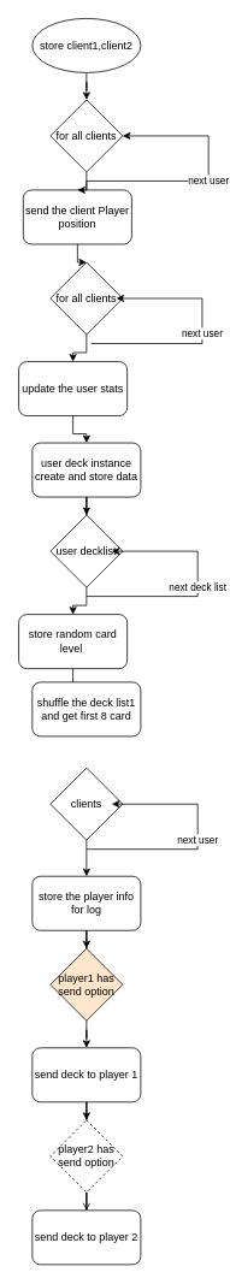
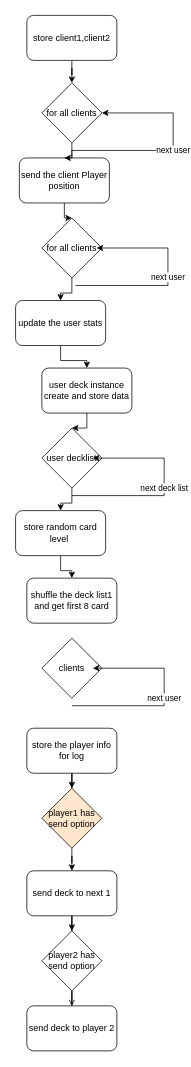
  <mxCell id="0" />
  <mxCell id="1" parent="0" />
  <mxCell id="2" value="" style="edgeStyle=orthogonalEdgeStyle;rounded=0;orthogonalLoop=1;jettySize=auto;html=1;" edge="1" parent="1" source="3" target="8"><mxGeometry relative="1" as="geometry" /></mxCell>
- <mxCell id="3" value="store client1,client2" style="ellipse;whiteSpace=wrap;html=1;" vertex="1" parent="1"><mxGeometry x="35" y="20" width="120" height="60" as="geometry" /></mxCell>
+ <mxCell id="3" value="store client1,client2" style="rounded=1;whiteSpace=wrap;html=1;" vertex="1" parent="1"><mxGeometry x="35" y="20" width="120" height="60" as="geometry" /></mxCell>
  <mxCell id="4" value="" style="edgeStyle=orthogonalEdgeStyle;rounded=0;orthogonalLoop=1;jettySize=auto;html=1;" edge="1" parent="1" source="6" target="12"><mxGeometry relative="1" as="geometry" /></mxCell>
  <mxCell id="5" value="next user" style="edgeStyle=orthogonalEdgeStyle;rounded=0;orthogonalLoop=1;jettySize=auto;html=1;entryX=1;entryY=0.5;entryDx=0;entryDy=0;" edge="1" parent="1" source="6" target="8"><mxGeometry relative="1" as="geometry"><mxPoint x="360" y="200" as="targetPoint" /><Array as="points"><mxPoint x="95" y="200" /><mxPoint x="230" y="200" /><mxPoint x="230" y="150" /></Array></mxGeometry></mxCell>
  <mxCell id="6" value="send the client Player position" style="rounded=1;whiteSpace=wrap;html=1;" vertex="1" parent="1"><mxGeometry x="25" y="210" width="120" height="60" as="geometry" /></mxCell>
  <mxCell id="7" value="" style="edgeStyle=orthogonalEdgeStyle;rounded=0;orthogonalLoop=1;jettySize=auto;html=1;" edge="1" parent="1" source="8" target="6"><mxGeometry relative="1" as="geometry" /></mxCell>
  <mxCell id="8" value="for all clients" style="rhombus;whiteSpace=wrap;html=1;" vertex="1" parent="1"><mxGeometry x="55" y="110" width="80" height="80" as="geometry" /></mxCell>
  <mxCell id="9" value="" style="edgeStyle=orthogonalEdgeStyle;rounded=0;orthogonalLoop=1;jettySize=auto;html=1;" edge="1" parent="1" source="10" target="15"><mxGeometry relative="1" as="geometry" /></mxCell>
  <mxCell id="10" value="update the user stats" style="rounded=1;whiteSpace=wrap;html=1;" vertex="1" parent="1"><mxGeometry x="20" y="400" width="120" height="60" as="geometry" /></mxCell>
  <mxCell id="11" value="" style="edgeStyle=orthogonalEdgeStyle;rounded=0;orthogonalLoop=1;jettySize=auto;html=1;" edge="1" parent="1" source="12" target="10"><mxGeometry relative="1" as="geometry" /></mxCell>
  <mxCell id="12" value="for all clients" style="rhombus;whiteSpace=wrap;html=1;" vertex="1" parent="1"><mxGeometry x="55" y="290" width="80" height="80" as="geometry" /></mxCell>
  <mxCell id="13" value="next user" style="edgeStyle=orthogonalEdgeStyle;rounded=0;orthogonalLoop=1;jettySize=auto;html=1;entryX=1;entryY=0.5;entryDx=0;entryDy=0;" edge="1" parent="1"><mxGeometry relative="1" as="geometry"><mxPoint x="100" y="380" as="sourcePoint" /><mxPoint x="128" y="330" as="targetPoint" /><Array as="points"><mxPoint x="223" y="380" /><mxPoint x="223" y="330" /></Array></mxGeometry></mxCell>
  <mxCell id="14" value="" style="edgeStyle=orthogonalEdgeStyle;rounded=0;orthogonalLoop=1;jettySize=auto;html=1;" edge="1" parent="1" source="15" target="19"><mxGeometry relative="1" as="geometry" /></mxCell>
- <mxCell id="15" value="user deck instance create and store data" style="rounded=1;whiteSpace=wrap;html=1;" vertex="1" parent="1"><mxGeometry x="35" y="490" width="120" height="60" as="geometry" /></mxCell>
+ <mxCell id="15" value="user deck instance create and store data" style="rounded=1;whiteSpace=wrap;html=1;" vertex="1" parent="1"><mxGeometry x="55" y="490" width="120" height="60" as="geometry" /></mxCell>
  <mxCell id="16" value="" style="edgeStyle=orthogonalEdgeStyle;rounded=0;orthogonalLoop=1;jettySize=auto;html=1;" edge="1" parent="1" source="17" target="21"><mxGeometry relative="1" as="geometry" /></mxCell>
  <mxCell id="17" value="store random card level&amp;nbsp;" style="rounded=1;whiteSpace=wrap;html=1;" vertex="1" parent="1"><mxGeometry x="20" y="680" width="120" height="60" as="geometry" /></mxCell>
  <mxCell id="18" value="" style="edgeStyle=orthogonalEdgeStyle;rounded=0;orthogonalLoop=1;jettySize=auto;html=1;" edge="1" parent="1" source="19" target="17"><mxGeometry relative="1" as="geometry" /></mxCell>
  <mxCell id="19" value="user decklist" style="rhombus;whiteSpace=wrap;html=1;" vertex="1" parent="1"><mxGeometry x="55" y="570" width="80" height="80" as="geometry" /></mxCell>
  <mxCell id="20" value="next deck list" style="edgeStyle=orthogonalEdgeStyle;rounded=0;orthogonalLoop=1;jettySize=auto;html=1;entryX=1;entryY=0.5;entryDx=0;entryDy=0;" edge="1" parent="1"><mxGeometry x="-0.007" relative="1" as="geometry"><mxPoint x="95" y="660" as="sourcePoint" /><mxPoint x="123" y="610" as="targetPoint" /><Array as="points"><mxPoint x="95" y="660" /><mxPoint x="218" y="660" /><mxPoint x="218" y="610" /></Array><mxPoint as="offset" /></mxGeometry></mxCell>
- <mxCell id="21" value="shuffle the deck list1 and get first 8 card" style="rounded=1;whiteSpace=wrap;html=1;" vertex="1" parent="1"><mxGeometry x="35" y="755" width="120" height="60" as="geometry" /></mxCell>
+ <mxCell id="21" value="shuffle the deck list1 and get first 8 card" style="rounded=1;whiteSpace=wrap;html=1;" vertex="1" parent="1"><mxGeometry x="35" y="770" width="120" height="60" as="geometry" /></mxCell>
  <mxCell id="22" value="" style="edgeStyle=orthogonalEdgeStyle;rounded=0;orthogonalLoop=1;jettySize=auto;html=1;" edge="1" parent="1" source="23" target="28"><mxGeometry relative="1" as="geometry" /></mxCell>
  <mxCell id="23" value="store the player info for log" style="rounded=1;whiteSpace=wrap;html=1;" vertex="1" parent="1"><mxGeometry x="35" y="970" width="120" height="60" as="geometry" /></mxCell>
- <mxCell id="24" value="" style="edgeStyle=orthogonalEdgeStyle;rounded=0;orthogonalLoop=1;jettySize=auto;html=1;" edge="1" parent="1" source="25" target="23"><mxGeometry relative="1" as="geometry" /></mxCell>
  <mxCell id="25" value="clients" style="rhombus;whiteSpace=wrap;html=1;" vertex="1" parent="1"><mxGeometry x="55" y="850" width="80" height="80" as="geometry" /></mxCell>
  <mxCell id="26" value="next user" style="edgeStyle=orthogonalEdgeStyle;rounded=0;orthogonalLoop=1;jettySize=auto;html=1;entryX=1;entryY=0.5;entryDx=0;entryDy=0;" edge="1" parent="1"><mxGeometry x="-0.007" relative="1" as="geometry"><mxPoint x="95" y="940" as="sourcePoint" /><mxPoint x="123" y="890" as="targetPoint" /><Array as="points"><mxPoint x="95" y="940" /><mxPoint x="218" y="940" /><mxPoint x="218" y="890" /></Array><mxPoint as="offset" /></mxGeometry></mxCell>
  <mxCell id="27" value="" style="edgeStyle=orthogonalEdgeStyle;rounded=0;orthogonalLoop=1;jettySize=auto;html=1;" edge="1" parent="1" source="28" target="30"><mxGeometry relative="1" as="geometry" /></mxCell>
  <mxCell id="28" value="player1 has send option" style="rhombus;whiteSpace=wrap;html=1;fillColor=#ffe6cc;" vertex="1" parent="1"><mxGeometry x="55" y="1050" width="80" height="80" as="geometry" /></mxCell>
  <mxCell id="29" value="" style="edgeStyle=orthogonalEdgeStyle;rounded=0;orthogonalLoop=1;jettySize=auto;html=1;" edge="1" parent="1" source="30" target="32"><mxGeometry relative="1" as="geometry" /></mxCell>
- <mxCell id="30" value="send deck to player 1" style="rounded=1;whiteSpace=wrap;html=1;" vertex="1" parent="1"><mxGeometry x="35" y="1160" width="120" height="60" as="geometry" /></mxCell>
+ <mxCell id="30" value="send deck to next 1" style="rounded=1;whiteSpace=wrap;html=1;" vertex="1" parent="1"><mxGeometry x="35" y="1160" width="120" height="60" as="geometry" /></mxCell>
  <mxCell id="31" value="" style="edgeStyle=orthogonalEdgeStyle;rounded=0;orthogonalLoop=1;jettySize=auto;html=1;endArrow=open;" edge="1" parent="1" source="32" target="33"><mxGeometry relative="1" as="geometry" /></mxCell>
- <mxCell id="32" value="player2 has send option" style="rhombus;whiteSpace=wrap;html=1;dashed=1;" vertex="1" parent="1"><mxGeometry x="55" y="1240" width="80" height="80" as="geometry" /></mxCell>
+ <mxCell id="32" value="player2 has send option" style="rhombus;whiteSpace=wrap;html=1;" vertex="1" parent="1"><mxGeometry x="55" y="1240" width="80" height="80" as="geometry" /></mxCell>
  <mxCell id="33" value="send deck to player 2" style="rounded=1;whiteSpace=wrap;html=1;" vertex="1" parent="1"><mxGeometry x="35" y="1340" width="120" height="60" as="geometry" /></mxCell>
